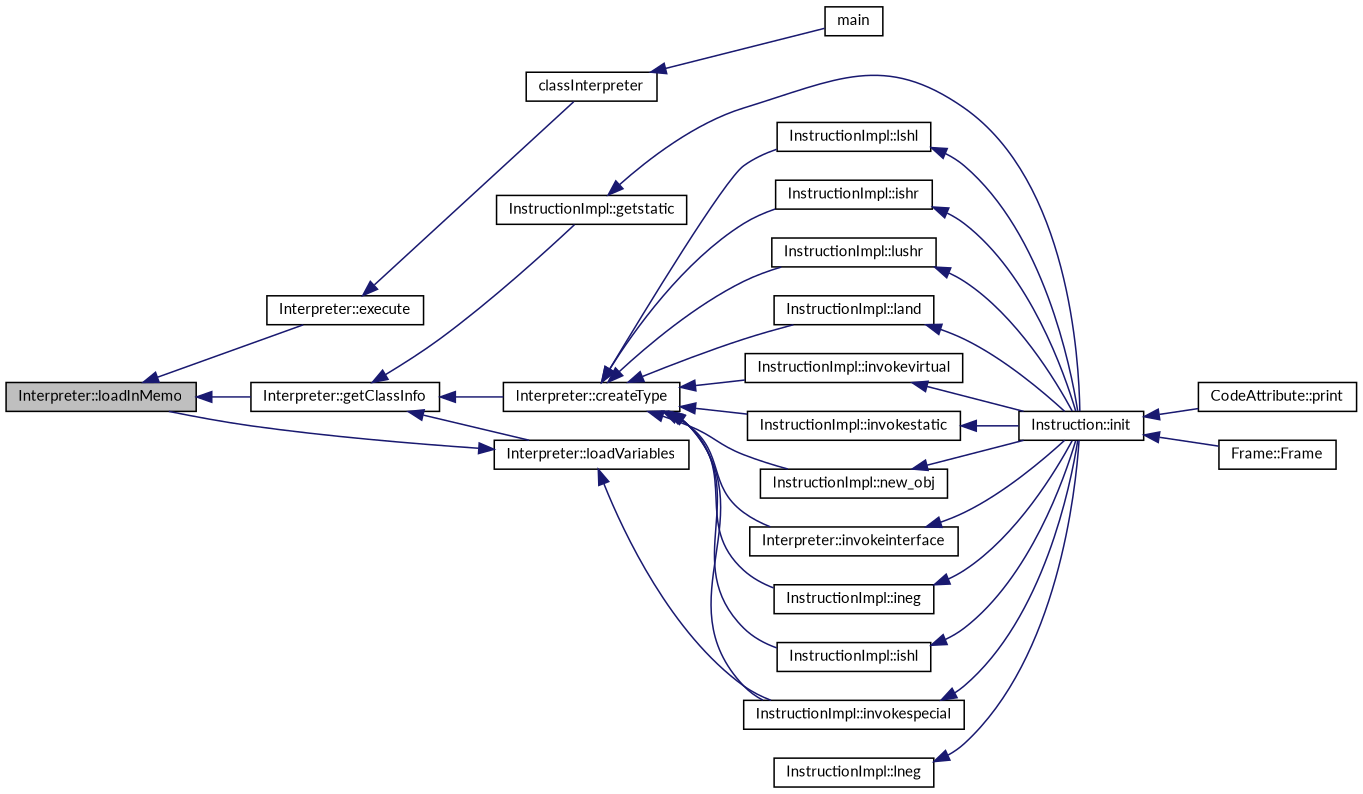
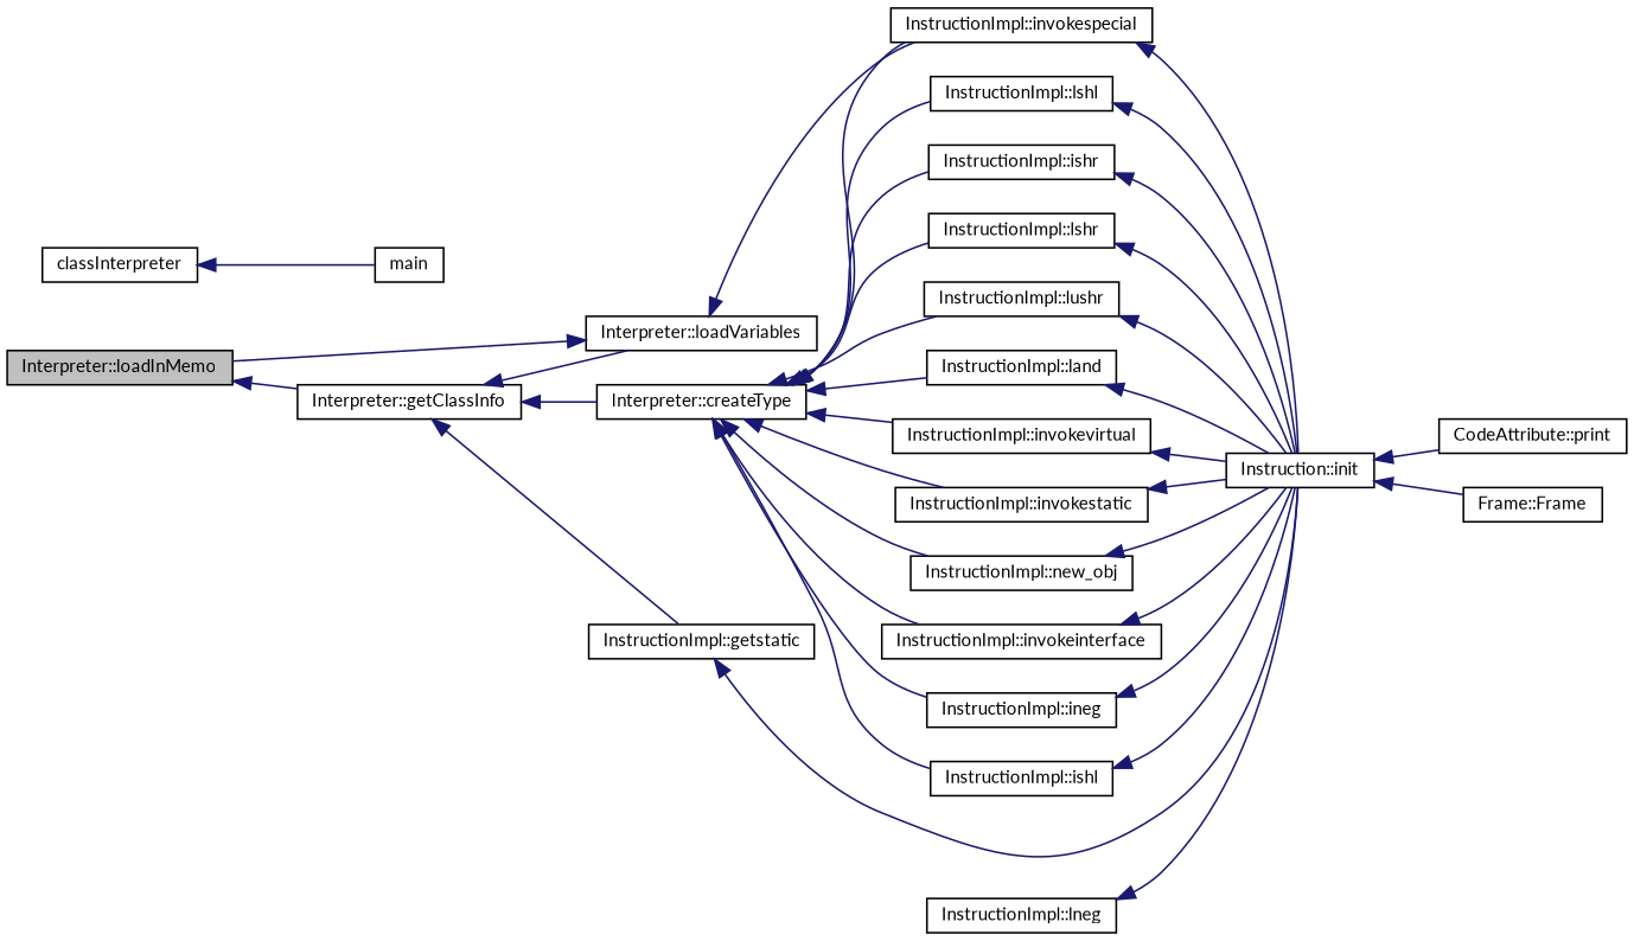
  digraph {
    fontname=Lato
    rankdir=LR
    node [color=black fillcolor=white fontname=Lato fontsize=10 shape=record style=filled]
    edge [color=midnightblue dir=back fontname=Lato fontsize=10 labelfontname=Helvetica labelfontsize=10 style=solid]
    n1 [fillcolor=grey75 fontcolor=black height=0.2 label="Interpreter::loadInMemo" width=0.4]
-   n2 [height=0.2 label="Interpreter::execute" width=0.4]
    n3 [height=0.2 label="Interpreter::getClassInfo" width=0.4]
    n4 [height=0.2 label=classInterpreter width=0.4]
    n5 [height=0.2 label="InstructionImpl::getstatic" width=0.4]
    n6 [height=0.2 label="Interpreter::createType" width=0.4]
    n7 [height=0.2 label="Interpreter::loadVariables" width=0.4]
    n8 [height=0.2 label=main width=0.4]
    n9 [height=0.2 label="Instruction::init" width=0.4]
    n10 [height=0.2 label="InstructionImpl::invokespecial" width=0.4]
    n11 [height=0.2 label="InstructionImpl::invokevirtual" width=0.4]
    n12 [height=0.2 label="InstructionImpl::invokestatic" width=0.4]
    n13 [height=0.2 label="InstructionImpl::new_obj" width=0.4]
-   n14 [height=0.2 label="Interpreter::invokeinterface" width=0.4]
+   n14 [height=0.2 label="InstructionImpl::invokeinterface" width=0.4]
    n15 [height=0.2 label="InstructionImpl::ineg" width=0.4]
    n16 [height=0.2 label="InstructionImpl::ishl" width=0.4]
    n17 [height=0.2 label="InstructionImpl::lshl" width=0.4]
    n18 [height=0.2 label="InstructionImpl::ishr" width=0.4]
+   n19 [height=0.2 label="InstructionImpl::lshr" width=0.4]
    n20 [height=0.2 label="InstructionImpl::lushr" width=0.4]
    n21 [height=0.2 label="InstructionImpl::land" width=0.4]
    n22 [height=0.2 label="CodeAttribute::print" width=0.4]
    n23 [height=0.2 label="Frame::Frame" width=0.4]
    n24 [height=0.2 label="InstructionImpl::lneg" width=0.4]
-   n1 -> n2
    n1 -> n3
-   n2 -> n4
    n3 -> n5
    n3 -> n6
    n3 -> n7
    n4 -> n8
    n5 -> n9
    n6 -> n10
    n6 -> n11
    n6 -> n12
    n6 -> n13
    n6 -> n14
    n6 -> n15
    n6 -> n16
    n6 -> n17
    n6 -> n18
+   n6 -> n19
    n6 -> n20
    n6 -> n21
    n7 -> n1
    n7 -> n10
    n9 -> n22
    n9 -> n23
    n10 -> n9
    n11 -> n9
    n12 -> n9
    n13 -> n9
    n14 -> n9
    n15 -> n9
    n16 -> n9
    n17 -> n9
    n18 -> n9
+   n19 -> n9
    n20 -> n9
    n21 -> n9
    n24 -> n9
  }
